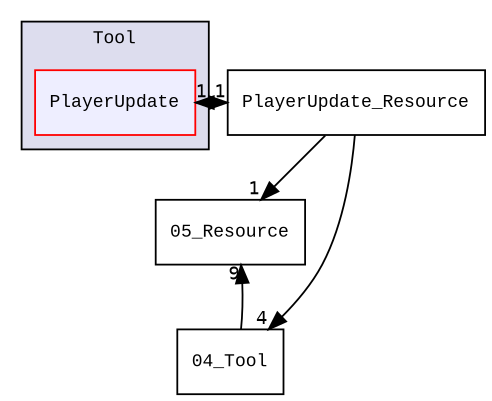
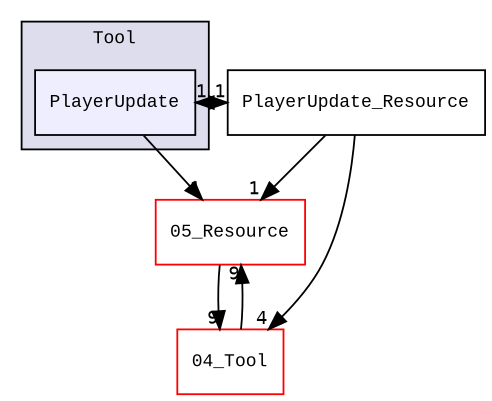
  digraph {
    compound=true
    fontname="Liberation Mono"
    node [fillcolor=white fontname="Liberation Mono" fontsize=10 shape=box style=filled]
    edge [fontname="Liberation Mono" headlabel=1 labeldistance=1.5 labelfontname=Helvetica labelfontsize=10]
-   n1 [fillcolor="#eeeeff" label=PlayerUpdate pencolor=black color=red]
-   n2 [color=black label="05_Resource"]
+   n1 [fillcolor="#eeeeff" label=PlayerUpdate pencolor=black]
+   n2 [color=red label="05_Resource"]
    n3 [label=PlayerUpdate_Resource fillcolor="" style=""]
-   n4 [color=black label="04_Tool"]
+   n4 [color=red label="04_Tool"]
    subgraph cluster_1 {
      bgcolor="#ddddee"
      fontsize=10
      label=Tool
      pencolor=black
      n1
    }
+   n1 -> n2
    n1 -> n3
+   n2 -> n4 [headlabel=9]
    n3 -> n1
    n3 -> n2
    n3 -> n4 [headlabel=4]
    n4 -> n2 [headlabel=9]
  }
